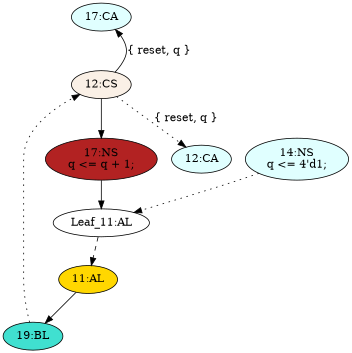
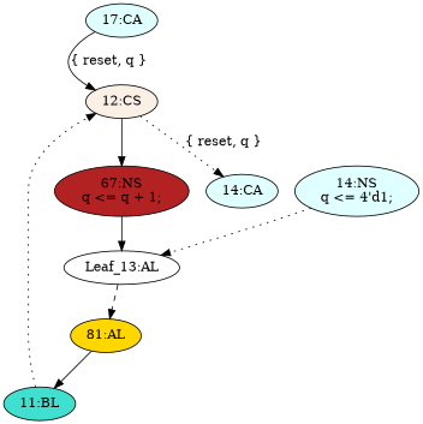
  strict digraph {
    node [fillcolor=lightcyan statements="[]" style=filled typ=Case]
    edge [cond="[]" lineno=None style=solid]
    n1 [ast="<pyverilog.vparser.ast.Case object at 0x7fc1d9323d10>" label="17:CA"]
-   n2 [ast="<pyverilog.vparser.ast.NonblockingSubstitution object at 0x7fc1d9323210>" fillcolor=firebrick label="17:NS\nq <= q + 1;" statements="[<pyverilog.vparser.ast.NonblockingSubstitution object at 0x7fc1d9323210>]" typ=NonblockingSubstitution]
-   n3 [def_var="['q']" label="Leaf_11:AL" fillcolor="" statements="" style="" typ=""]
-   n4 [ast="<pyverilog.vparser.ast.Always object at 0x7fc1d932a150>" clk_sens=True fillcolor=gold label="11:AL" sens="['clk']" typ=Always use_var="['reset', 'q']"]
-   n5 [ast="<pyverilog.vparser.ast.Block object at 0x7fc1d93b5690>" fillcolor=turquoise label="19:BL" typ=Block]
+   n2 [ast="<pyverilog.vparser.ast.NonblockingSubstitution object at 0x7fc1d9323210>" fillcolor=firebrick label="67:NS\nq <= q + 1;" statements="[<pyverilog.vparser.ast.NonblockingSubstitution object at 0x7fc1d9323210>]" typ=NonblockingSubstitution]
+   n3 [def_var="['q']" label="Leaf_13:AL" fillcolor="" statements="" style="" typ=""]
+   n4 [ast="<pyverilog.vparser.ast.Always object at 0x7fc1d932a150>" clk_sens=True fillcolor=gold label="81:AL" sens="['clk']" typ=Always use_var="['reset', 'q']"]
+   n5 [ast="<pyverilog.vparser.ast.Block object at 0x7fc1d93b5690>" fillcolor=turquoise label="11:BL" typ=Block]
    n6 [ast="<pyverilog.vparser.ast.CaseStatement object at 0x7fc1d92d6810>" fillcolor=linen label="12:CS" typ=CaseStatement]
-   n7 [ast="<pyverilog.vparser.ast.Case object at 0x7fc1d9337090>" label="12:CA"]
+   n7 [ast="<pyverilog.vparser.ast.Case object at 0x7fc1d9337090>" label="14:CA"]
    n8 [ast="<pyverilog.vparser.ast.NonblockingSubstitution object at 0x7fc1d92d6750>" label="14:NS\nq <= 4'd1;" statements="[<pyverilog.vparser.ast.NonblockingSubstitution object at 0x7fc1d92d6750>]" typ=NonblockingSubstitution]
    n2 -> n3
    n3 -> n4 [style=dashed cond="" lineno=""]
    n4 -> n5
    n5 -> n6 [style=dotted]
-   n6 -> n1 [cond="['reset', 'q']" label="{ reset, q }" lineno=12]
+   n1 -> n6 [cond="['reset', 'q']" label="{ reset, q }" lineno=12]
    n6 -> n2
    n6 -> n7 [cond="['reset', 'q']" label="{ reset, q }" lineno=12 style=dotted]
    n8 -> n3 [style=dotted]
  }
